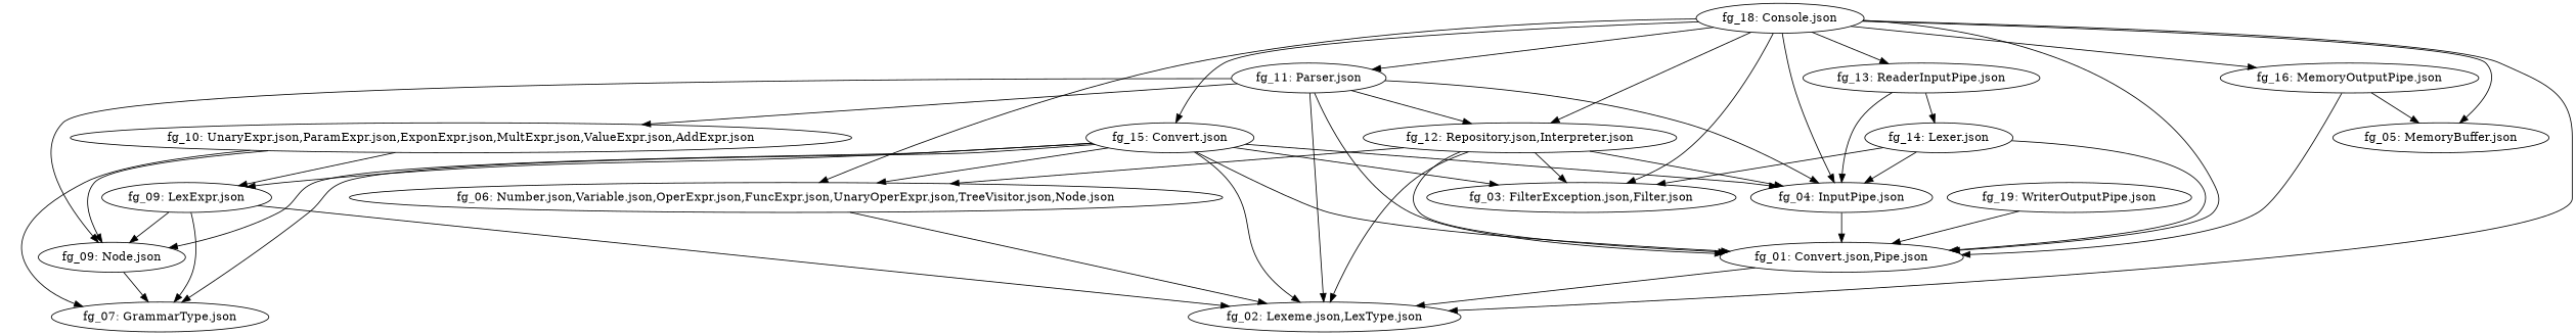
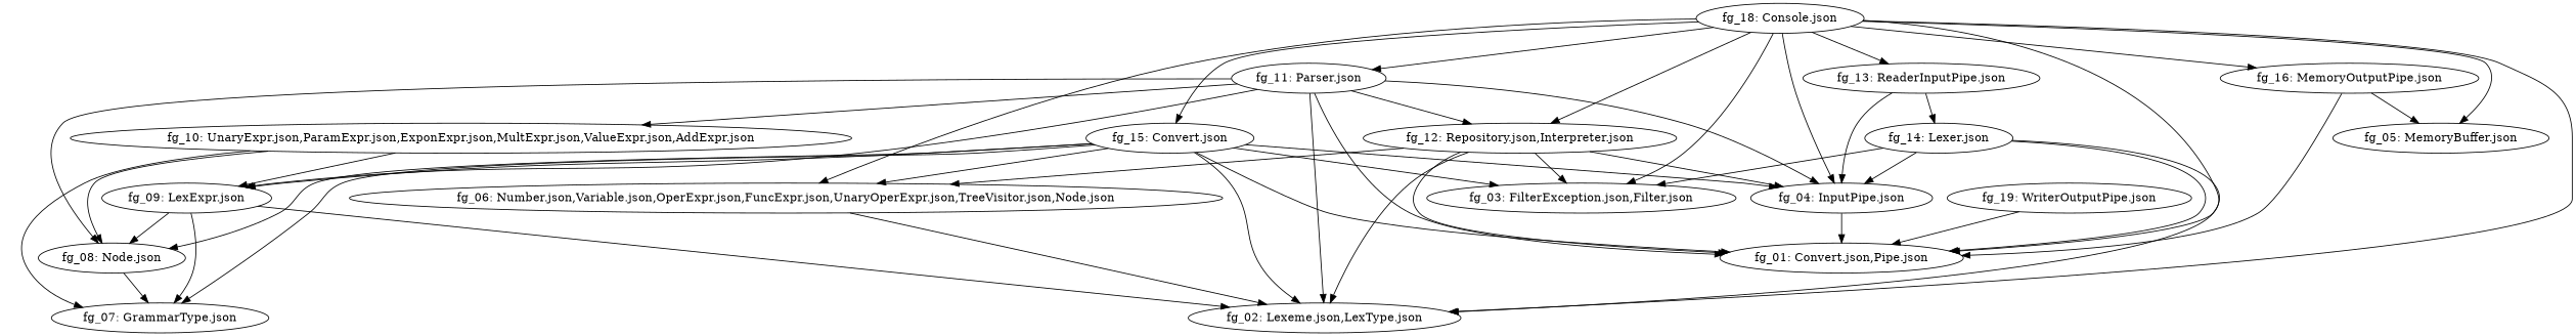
  digraph {
    n1 [label="fg_01: Convert.json,Pipe.json"]
    "fg_04: InputPipe.json"
    "fg_06: Number.json,Variable.json,OperExpr.json,FuncExpr.json,UnaryOperExpr.json,TreeVisitor.json,Node.json"
    "fg_02: Lexeme.json,LexType.json"
-   "fg_08: Node.json" [label="fg_09: Node.json"]
+   "fg_08: Node.json"
    "fg_07: GrammarType.json"
    "fg_09: LexExpr.json"
    "fg_10: UnaryExpr.json,ParamExpr.json,ExponExpr.json,MultExpr.json,ValueExpr.json,AddExpr.json"
    "fg_11: Parser.json"
    "fg_12: Repository.json,Interpreter.json"
    "fg_03: FilterException.json,Filter.json"
    "fg_13: ReaderInputPipe.json"
    "fg_14: Lexer.json"
    "fg_15: Convert.json"
    "fg_16: MemoryOutputPipe.json"
    "fg_05: MemoryBuffer.json"
    "fg_18: Console.json"
    "fg_19: WriterOutputPipe.json"
    "fg_04: InputPipe.json" -> n1
    "fg_06: Number.json,Variable.json,OperExpr.json,FuncExpr.json,UnaryOperExpr.json,TreeVisitor.json,Node.json" -> "fg_02: Lexeme.json,LexType.json"
    "fg_08: Node.json" -> "fg_07: GrammarType.json"
    "fg_09: LexExpr.json" -> "fg_02: Lexeme.json,LexType.json"
    "fg_09: LexExpr.json" -> "fg_08: Node.json"
    "fg_09: LexExpr.json" -> "fg_07: GrammarType.json"
    "fg_10: UnaryExpr.json,ParamExpr.json,ExponExpr.json,MultExpr.json,ValueExpr.json,AddExpr.json" -> "fg_08: Node.json"
    "fg_10: UnaryExpr.json,ParamExpr.json,ExponExpr.json,MultExpr.json,ValueExpr.json,AddExpr.json" -> "fg_07: GrammarType.json"
    "fg_10: UnaryExpr.json,ParamExpr.json,ExponExpr.json,MultExpr.json,ValueExpr.json,AddExpr.json" -> "fg_09: LexExpr.json"
    "fg_11: Parser.json" -> n1
    "fg_11: Parser.json" -> "fg_04: InputPipe.json"
    "fg_11: Parser.json" -> "fg_02: Lexeme.json,LexType.json"
    "fg_11: Parser.json" -> "fg_08: Node.json"
+   "fg_11: Parser.json" -> "fg_09: LexExpr.json"
    "fg_11: Parser.json" -> "fg_10: UnaryExpr.json,ParamExpr.json,ExponExpr.json,MultExpr.json,ValueExpr.json,AddExpr.json"
    "fg_11: Parser.json" -> "fg_12: Repository.json,Interpreter.json"
    "fg_12: Repository.json,Interpreter.json" -> n1
    "fg_12: Repository.json,Interpreter.json" -> "fg_04: InputPipe.json"
    "fg_12: Repository.json,Interpreter.json" -> "fg_06: Number.json,Variable.json,OperExpr.json,FuncExpr.json,UnaryOperExpr.json,TreeVisitor.json,Node.json"
    "fg_12: Repository.json,Interpreter.json" -> "fg_02: Lexeme.json,LexType.json"
    "fg_12: Repository.json,Interpreter.json" -> "fg_03: FilterException.json,Filter.json"
    "fg_13: ReaderInputPipe.json" -> "fg_04: InputPipe.json"
    "fg_13: ReaderInputPipe.json" -> "fg_14: Lexer.json"
    "fg_14: Lexer.json" -> n1
    "fg_14: Lexer.json" -> "fg_04: InputPipe.json"
-   n1 -> "fg_02: Lexeme.json,LexType.json"
+   "fg_14: Lexer.json" -> "fg_02: Lexeme.json,LexType.json"
    "fg_14: Lexer.json" -> "fg_03: FilterException.json,Filter.json"
    "fg_15: Convert.json" -> n1
    "fg_15: Convert.json" -> "fg_04: InputPipe.json"
    "fg_15: Convert.json" -> "fg_06: Number.json,Variable.json,OperExpr.json,FuncExpr.json,UnaryOperExpr.json,TreeVisitor.json,Node.json"
    "fg_15: Convert.json" -> "fg_02: Lexeme.json,LexType.json"
    "fg_15: Convert.json" -> "fg_08: Node.json"
    "fg_15: Convert.json" -> "fg_07: GrammarType.json"
    "fg_15: Convert.json" -> "fg_09: LexExpr.json"
    "fg_15: Convert.json" -> "fg_03: FilterException.json,Filter.json"
    "fg_16: MemoryOutputPipe.json" -> n1
    "fg_16: MemoryOutputPipe.json" -> "fg_05: MemoryBuffer.json"
    "fg_18: Console.json" -> n1
    "fg_18: Console.json" -> "fg_04: InputPipe.json"
    "fg_18: Console.json" -> "fg_06: Number.json,Variable.json,OperExpr.json,FuncExpr.json,UnaryOperExpr.json,TreeVisitor.json,Node.json"
    "fg_18: Console.json" -> "fg_02: Lexeme.json,LexType.json"
    "fg_18: Console.json" -> "fg_11: Parser.json"
    "fg_18: Console.json" -> "fg_12: Repository.json,Interpreter.json"
    "fg_18: Console.json" -> "fg_03: FilterException.json,Filter.json"
    "fg_18: Console.json" -> "fg_13: ReaderInputPipe.json"
    "fg_18: Console.json" -> "fg_15: Convert.json"
    "fg_18: Console.json" -> "fg_16: MemoryOutputPipe.json"
    "fg_18: Console.json" -> "fg_05: MemoryBuffer.json"
    "fg_19: WriterOutputPipe.json" -> n1
  }
